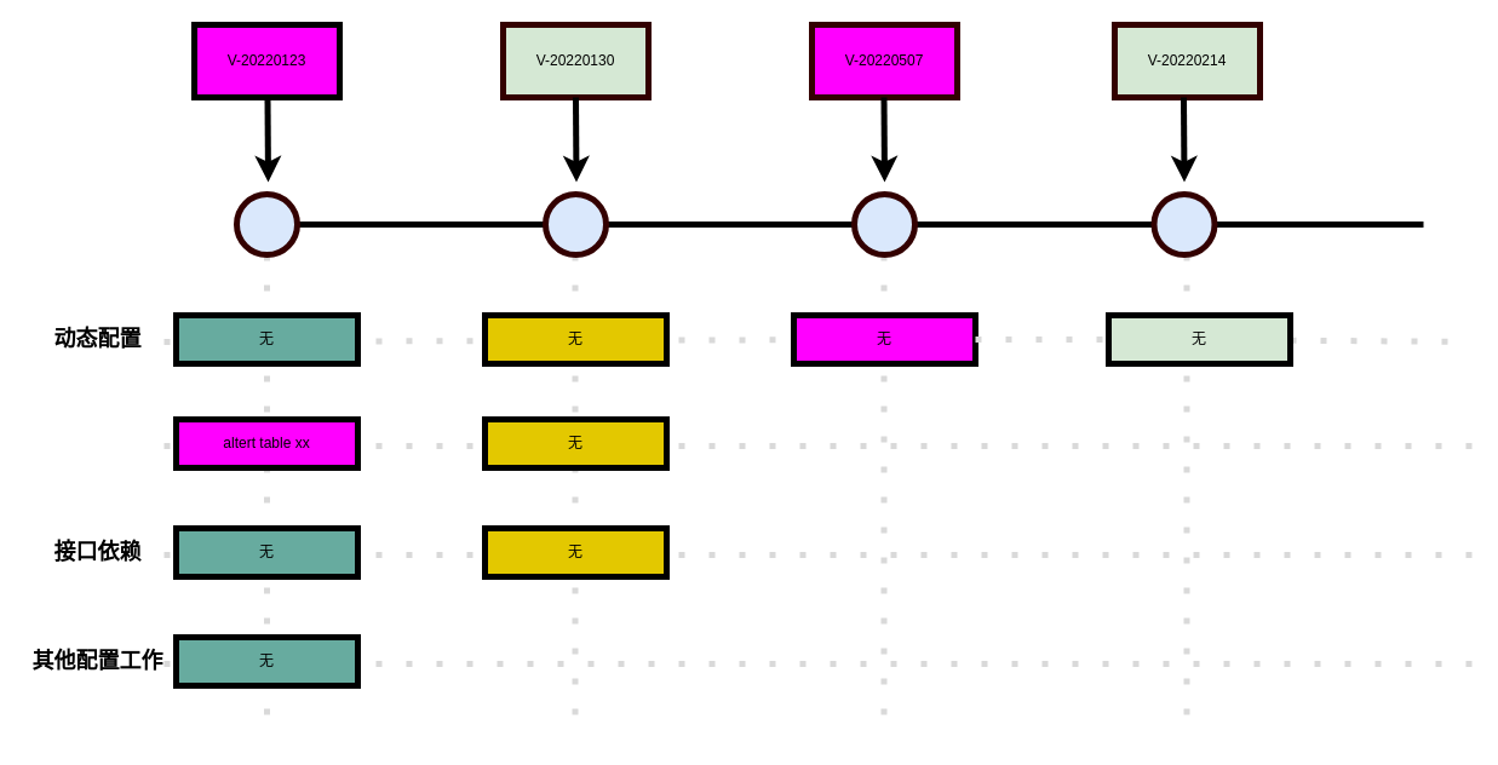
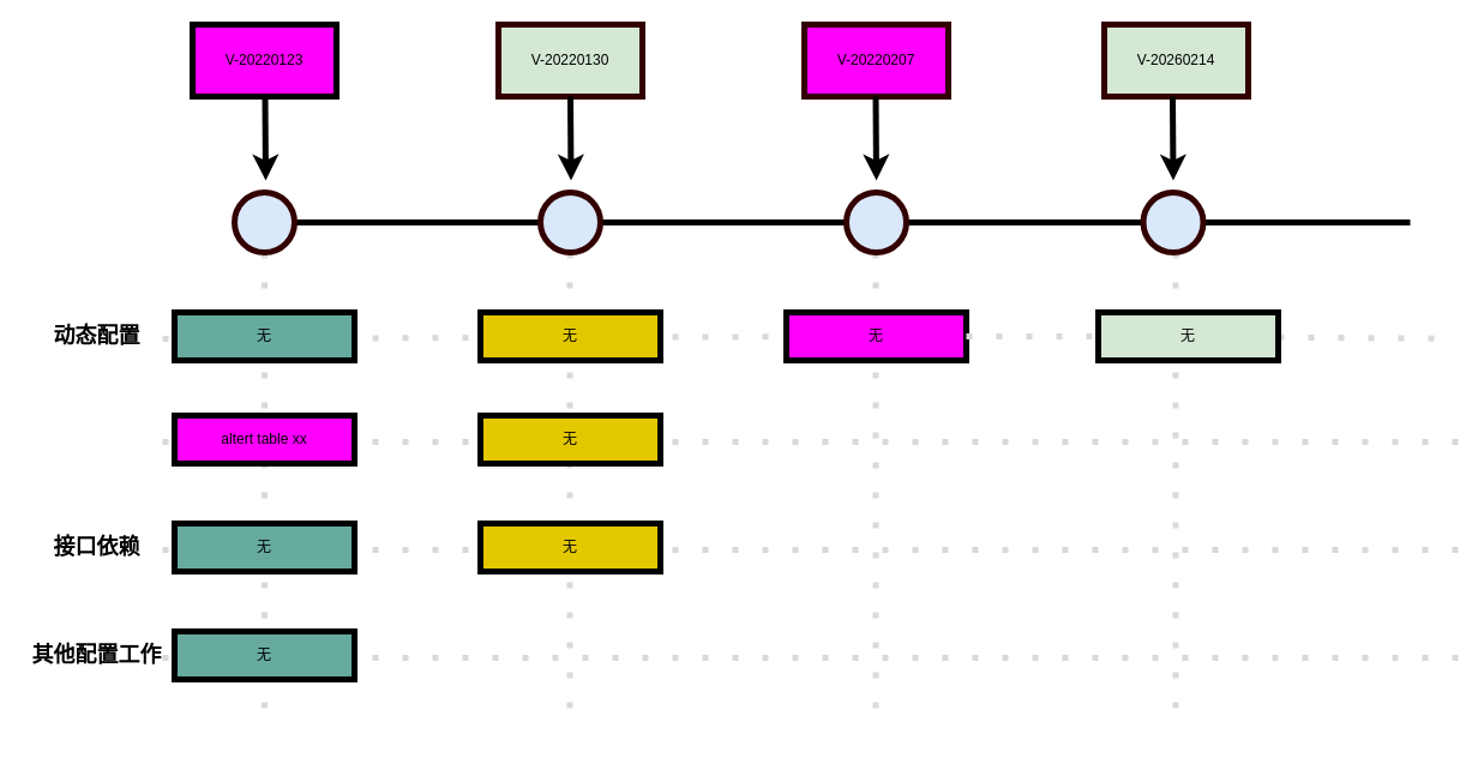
  <mxCell id="0" />
  <mxCell id="1" parent="0" />
  <mxCell id="2" value="" style="endArrow=none;dashed=1;html=1;strokeWidth=5;dashPattern=1 4;strokeColor=#D9D9D9;startArrow=none;" parent="1" edge="1" source="32"><mxGeometry width="50" height="50" relative="1" as="geometry"><mxPoint x="135" y="282" as="sourcePoint" /><mxPoint x="1215" y="282" as="targetPoint" /></mxGeometry></mxCell>
  <mxCell id="3" value="" style="endArrow=none;dashed=1;html=1;strokeWidth=5;dashPattern=1 4;strokeColor=#D9D9D9;exitX=0.5;exitY=1;exitDx=0;exitDy=0;" edge="1" parent="1"><mxGeometry width="50" height="50" relative="1" as="geometry"><mxPoint x="474.5" y="210" as="sourcePoint" /><mxPoint x="474.5" y="610" as="targetPoint" /></mxGeometry></mxCell>
  <mxCell id="4" value="" style="endArrow=none;dashed=1;html=1;strokeWidth=5;dashPattern=1 4;strokeColor=#D9D9D9;exitX=0.5;exitY=1;exitDx=0;exitDy=0;" edge="1" parent="1"><mxGeometry width="50" height="50" relative="1" as="geometry"><mxPoint x="729.5" y="210" as="sourcePoint" /><mxPoint x="729.5" y="610" as="targetPoint" /></mxGeometry></mxCell>
  <mxCell id="5" value="" style="endArrow=none;dashed=1;html=1;strokeWidth=5;dashPattern=1 4;strokeColor=#D9D9D9;exitX=0.5;exitY=1;exitDx=0;exitDy=0;" edge="1" parent="1"><mxGeometry width="50" height="50" relative="1" as="geometry"><mxPoint x="979.5" y="210" as="sourcePoint" /><mxPoint x="979.5" y="610" as="targetPoint" /></mxGeometry></mxCell>
  <mxCell id="6" value="" style="endArrow=none;dashed=1;html=1;strokeWidth=5;dashPattern=1 4;strokeColor=#D9D9D9;exitX=0.5;exitY=1;exitDx=0;exitDy=0;" edge="1" parent="1" source="10"><mxGeometry width="50" height="50" relative="1" as="geometry"><mxPoint x="145" y="430" as="sourcePoint" /><mxPoint x="220" y="610" as="targetPoint" /></mxGeometry></mxCell>
  <mxCell id="7" value="V-20220123" style="rounded=0;whiteSpace=wrap;html=1;strokeWidth=5;fillColor=#ff00ff;" parent="1" vertex="1"><mxGeometry x="160" y="20" width="120" height="60" as="geometry" /></mxCell>
  <mxCell id="8" value="&lt;span style=&quot;color: rgb(0 , 0 , 0)&quot;&gt;V-20220130&lt;/span&gt;" style="rounded=0;whiteSpace=wrap;html=1;strokeWidth=5;fillColor=#d5e8d4;strokeColor=#330000;fontColor=#ffffff;" parent="1" vertex="1"><mxGeometry x="415" y="20" width="120" height="60" as="geometry" /></mxCell>
  <mxCell id="9" style="edgeStyle=orthogonalEdgeStyle;curved=1;rounded=0;orthogonalLoop=1;jettySize=auto;html=1;entryX=0;entryY=0.5;entryDx=0;entryDy=0;endArrow=none;endFill=0;strokeWidth=5;" parent="1" source="10" target="12" edge="1"><mxGeometry relative="1" as="geometry" /></mxCell>
  <mxCell id="10" value="" style="ellipse;whiteSpace=wrap;html=1;aspect=fixed;strokeColor=#330000;fillColor=#DAE8FC;strokeWidth=5;" parent="1" vertex="1"><mxGeometry x="195" y="160" width="50" height="50" as="geometry" /></mxCell>
  <mxCell id="11" style="edgeStyle=orthogonalEdgeStyle;curved=1;rounded=0;orthogonalLoop=1;jettySize=auto;html=1;entryX=0;entryY=0.5;entryDx=0;entryDy=0;endArrow=none;endFill=0;strokeWidth=5;" parent="1" source="12" edge="1"><mxGeometry relative="1" as="geometry"><mxPoint x="1175" y="185" as="targetPoint" /></mxGeometry></mxCell>
  <mxCell id="12" value="" style="ellipse;whiteSpace=wrap;html=1;aspect=fixed;strokeColor=#330000;fillColor=#DAE8FC;strokeWidth=5;" parent="1" vertex="1"><mxGeometry x="705" y="160" width="50" height="50" as="geometry" /></mxCell>
  <mxCell id="13" value="" style="endArrow=classic;html=1;strokeWidth=5;" parent="1" edge="1"><mxGeometry width="50" height="50" relative="1" as="geometry"><mxPoint x="220.5" y="80" as="sourcePoint" /><mxPoint x="221" y="150" as="targetPoint" /></mxGeometry></mxCell>
- <mxCell id="14" value="V-20220507" style="rounded=0;whiteSpace=wrap;html=1;strokeWidth=5;fillColor=#FF00FF;strokeColor=#330000;gradientColor=none;" parent="1" vertex="1"><mxGeometry x="670" y="20" width="120" height="60" as="geometry" /></mxCell>
+ <mxCell id="14" value="V-20220207" style="rounded=0;whiteSpace=wrap;html=1;strokeWidth=5;fillColor=#FF00FF;strokeColor=#330000;gradientColor=none;" parent="1" vertex="1"><mxGeometry x="670" y="20" width="120" height="60" as="geometry" /></mxCell>
  <mxCell id="15" value="" style="endArrow=classic;html=1;strokeWidth=5;" parent="1" edge="1"><mxGeometry width="50" height="50" relative="1" as="geometry"><mxPoint x="729.5" y="80" as="sourcePoint" /><mxPoint x="730" y="150" as="targetPoint" /></mxGeometry></mxCell>
- <mxCell id="16" value="V-20220214" style="rounded=0;whiteSpace=wrap;html=1;strokeWidth=5;strokeColor=#330000;gradientColor=none;fillColor=#D5E8D4;" parent="1" vertex="1"><mxGeometry x="920" y="20" width="120" height="60" as="geometry" /></mxCell>
+ <mxCell id="16" value="V-20260214" style="rounded=0;whiteSpace=wrap;html=1;strokeWidth=5;strokeColor=#330000;gradientColor=none;fillColor=#D5E8D4;" parent="1" vertex="1"><mxGeometry x="920" y="20" width="120" height="60" as="geometry" /></mxCell>
  <mxCell id="17" value="" style="ellipse;whiteSpace=wrap;html=1;aspect=fixed;strokeColor=#330000;fillColor=#DAE8FC;strokeWidth=5;" parent="1" vertex="1"><mxGeometry x="952.5" y="160" width="50" height="50" as="geometry" /></mxCell>
  <mxCell id="18" value="" style="endArrow=classic;html=1;strokeWidth=5;" parent="1" edge="1"><mxGeometry width="50" height="50" relative="1" as="geometry"><mxPoint x="977" y="80" as="sourcePoint" /><mxPoint x="977.5" y="150" as="targetPoint" /></mxGeometry></mxCell>
  <mxCell id="19" value="" style="ellipse;whiteSpace=wrap;html=1;aspect=fixed;strokeColor=#330000;fillColor=#DAE8FC;strokeWidth=5;" parent="1" vertex="1"><mxGeometry x="450" y="160" width="50" height="50" as="geometry" /></mxCell>
  <mxCell id="20" value="" style="endArrow=classic;html=1;strokeWidth=5;" parent="1" edge="1"><mxGeometry width="50" height="50" relative="1" as="geometry"><mxPoint x="475" y="80" as="sourcePoint" /><mxPoint x="475.5" y="150" as="targetPoint" /></mxGeometry></mxCell>
  <mxCell id="21" value="&lt;font style=&quot;font-size: 18px&quot;&gt;&lt;b&gt;动态配置&lt;/b&gt;&lt;/font&gt;" style="text;html=1;align=center;verticalAlign=middle;resizable=0;points=[];autosize=1;strokeColor=none;fillColor=none;" vertex="1" parent="1"><mxGeometry x="35" y="270" width="90" height="20" as="geometry" /></mxCell>
  <mxCell id="22" value="" style="endArrow=none;dashed=1;html=1;strokeWidth=5;dashPattern=1 4;strokeColor=#D9D9D9;" edge="1" parent="1"><mxGeometry width="50" height="50" relative="1" as="geometry"><mxPoint x="135" y="368" as="sourcePoint" /><mxPoint x="1215" y="368" as="targetPoint" /></mxGeometry></mxCell>
  <mxCell id="23" value="altert table xx" style="rounded=0;whiteSpace=wrap;html=1;strokeWidth=5;fillColor=#ff00ff;" vertex="1" parent="1"><mxGeometry x="145" y="346" width="150" height="40" as="geometry" /></mxCell>
  <mxCell id="24" value="" style="endArrow=none;dashed=1;html=1;strokeWidth=5;dashPattern=1 4;strokeColor=#D9D9D9;" edge="1" parent="1"><mxGeometry width="50" height="50" relative="1" as="geometry"><mxPoint x="135" y="458" as="sourcePoint" /><mxPoint x="1215" y="458" as="targetPoint" /></mxGeometry></mxCell>
  <mxCell id="25" value="无" style="rounded=0;whiteSpace=wrap;html=1;strokeWidth=5;fillColor=#67AB9F;" vertex="1" parent="1"><mxGeometry x="145" y="436" width="150" height="40" as="geometry" /></mxCell>
  <mxCell id="26" value="&lt;span style=&quot;font-size: 18px&quot;&gt;&lt;b&gt;接口依赖&lt;/b&gt;&lt;/span&gt;" style="text;html=1;align=center;verticalAlign=middle;resizable=0;points=[];autosize=1;strokeColor=none;fillColor=none;" vertex="1" parent="1"><mxGeometry x="35" y="446" width="90" height="20" as="geometry" /></mxCell>
  <mxCell id="27" value="" style="endArrow=none;dashed=1;html=1;strokeWidth=5;dashPattern=1 4;strokeColor=#D9D9D9;" edge="1" parent="1"><mxGeometry width="50" height="50" relative="1" as="geometry"><mxPoint x="135" y="548" as="sourcePoint" /><mxPoint x="1215" y="548" as="targetPoint" /></mxGeometry></mxCell>
  <mxCell id="28" value="无" style="rounded=0;whiteSpace=wrap;html=1;strokeWidth=5;fillColor=#67AB9F;" vertex="1" parent="1"><mxGeometry x="145" y="526" width="150" height="40" as="geometry" /></mxCell>
  <mxCell id="29" value="&lt;font style=&quot;font-size: 18px&quot;&gt;&lt;b&gt;其他配置工作&lt;/b&gt;&lt;/font&gt;" style="text;html=1;align=center;verticalAlign=middle;resizable=0;points=[];autosize=1;strokeColor=none;fillColor=none;" vertex="1" parent="1"><mxGeometry x="20" y="536" width="120" height="20" as="geometry" /></mxCell>
  <mxCell id="30" value="无" style="rounded=0;whiteSpace=wrap;html=1;strokeWidth=5;fillColor=#FF00FF;" vertex="1" parent="1"><mxGeometry x="655" y="260" width="150" height="40" as="geometry" /></mxCell>
  <mxCell id="31" value="" style="endArrow=none;dashed=1;html=1;strokeWidth=5;dashPattern=1 4;strokeColor=#D9D9D9;" edge="1" parent="1" target="30"><mxGeometry width="50" height="50" relative="1" as="geometry"><mxPoint x="135" y="282" as="sourcePoint" /><mxPoint x="1215" y="282" as="targetPoint" /></mxGeometry></mxCell>
  <mxCell id="32" value="无" style="rounded=0;whiteSpace=wrap;html=1;strokeWidth=5;fillColor=#D5E8D4;" vertex="1" parent="1"><mxGeometry x="915" y="260" width="150" height="40" as="geometry" /></mxCell>
  <mxCell id="33" value="" style="endArrow=none;dashed=1;html=1;strokeWidth=5;dashPattern=1 4;strokeColor=#D9D9D9;startArrow=none;" edge="1" parent="1" source="30" target="32"><mxGeometry width="50" height="50" relative="1" as="geometry"><mxPoint x="805" y="280.309" as="sourcePoint" /><mxPoint x="1215" y="282" as="targetPoint" /></mxGeometry></mxCell>
  <mxCell id="34" value="无" style="rounded=0;whiteSpace=wrap;html=1;strokeWidth=5;fillColor=#E3C800;" vertex="1" parent="1"><mxGeometry x="400" y="260" width="150" height="40" as="geometry" /></mxCell>
  <mxCell id="35" value="无" style="rounded=0;whiteSpace=wrap;html=1;strokeWidth=5;fillColor=#67AB9F;" vertex="1" parent="1"><mxGeometry x="145" y="260" width="150" height="40" as="geometry" /></mxCell>
  <mxCell id="36" value="无" style="rounded=0;whiteSpace=wrap;html=1;strokeWidth=5;fillColor=#E3C800;" vertex="1" parent="1"><mxGeometry x="400" y="346" width="150" height="40" as="geometry" /></mxCell>
  <mxCell id="37" value="无" style="rounded=0;whiteSpace=wrap;html=1;strokeWidth=5;fillColor=#E3C800;" vertex="1" parent="1"><mxGeometry x="400" y="436" width="150" height="40" as="geometry" /></mxCell>
